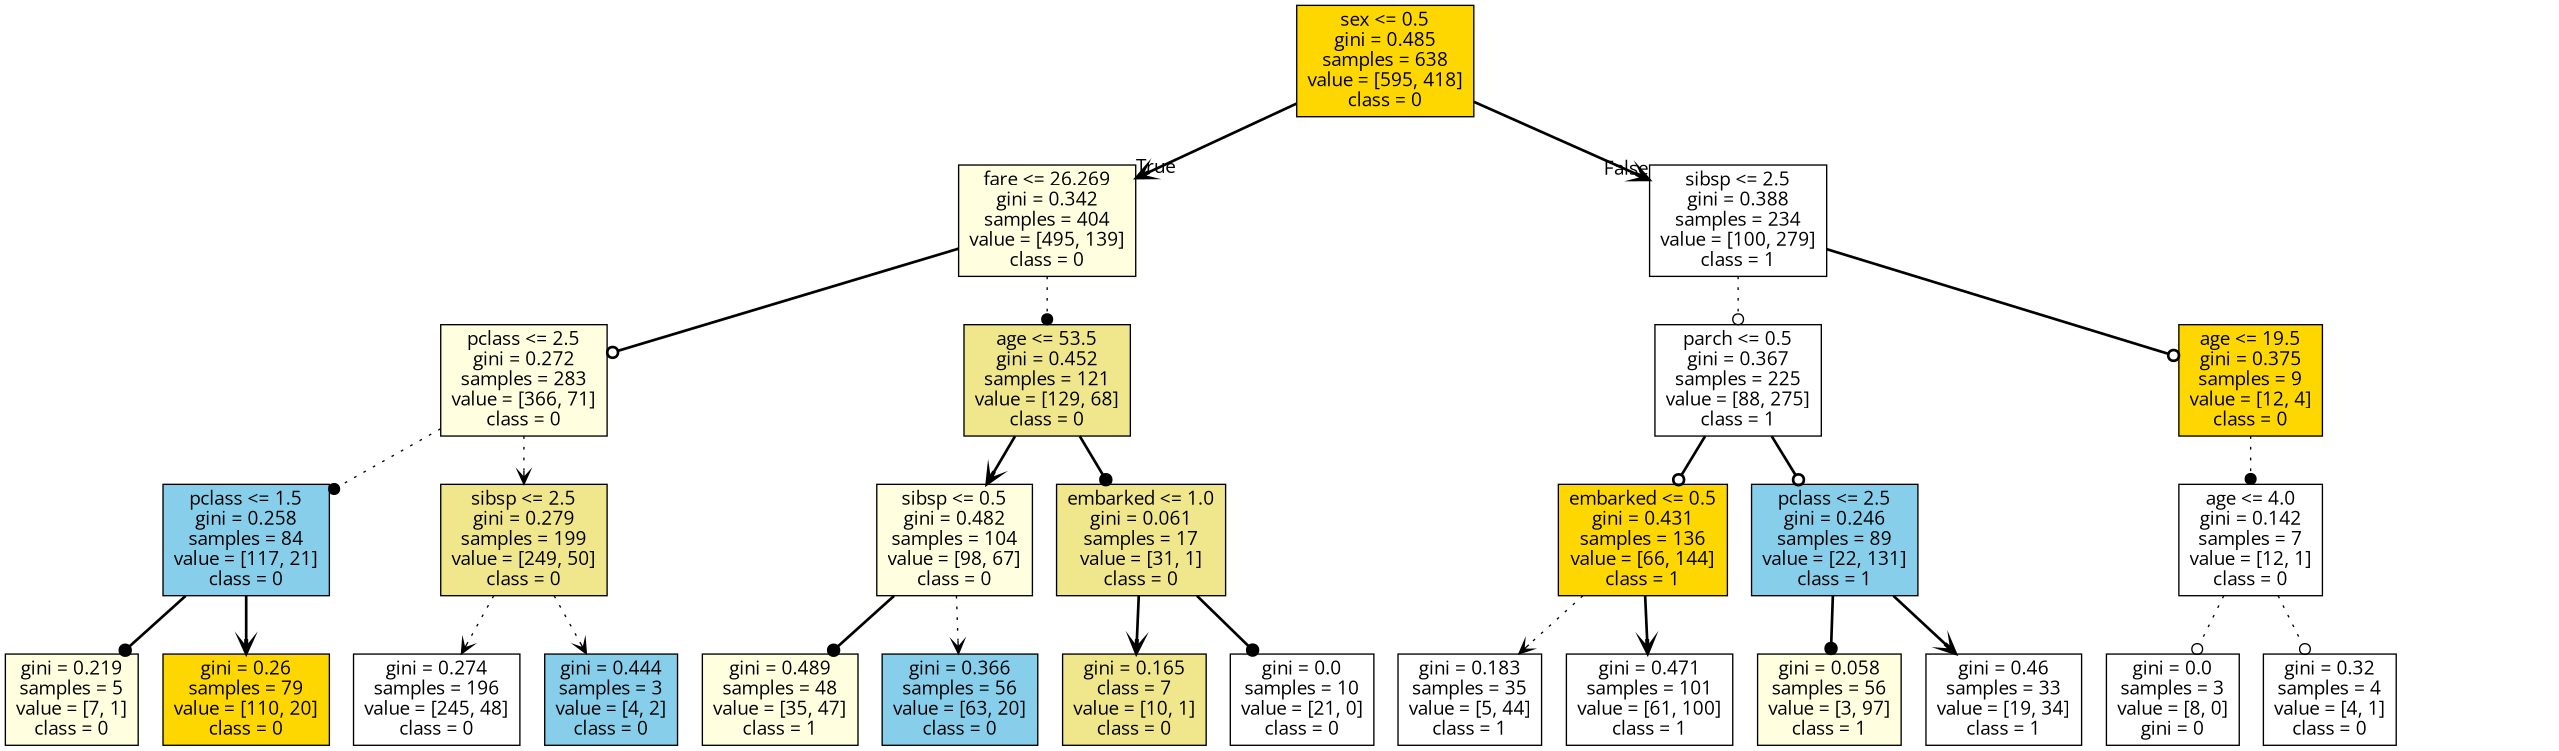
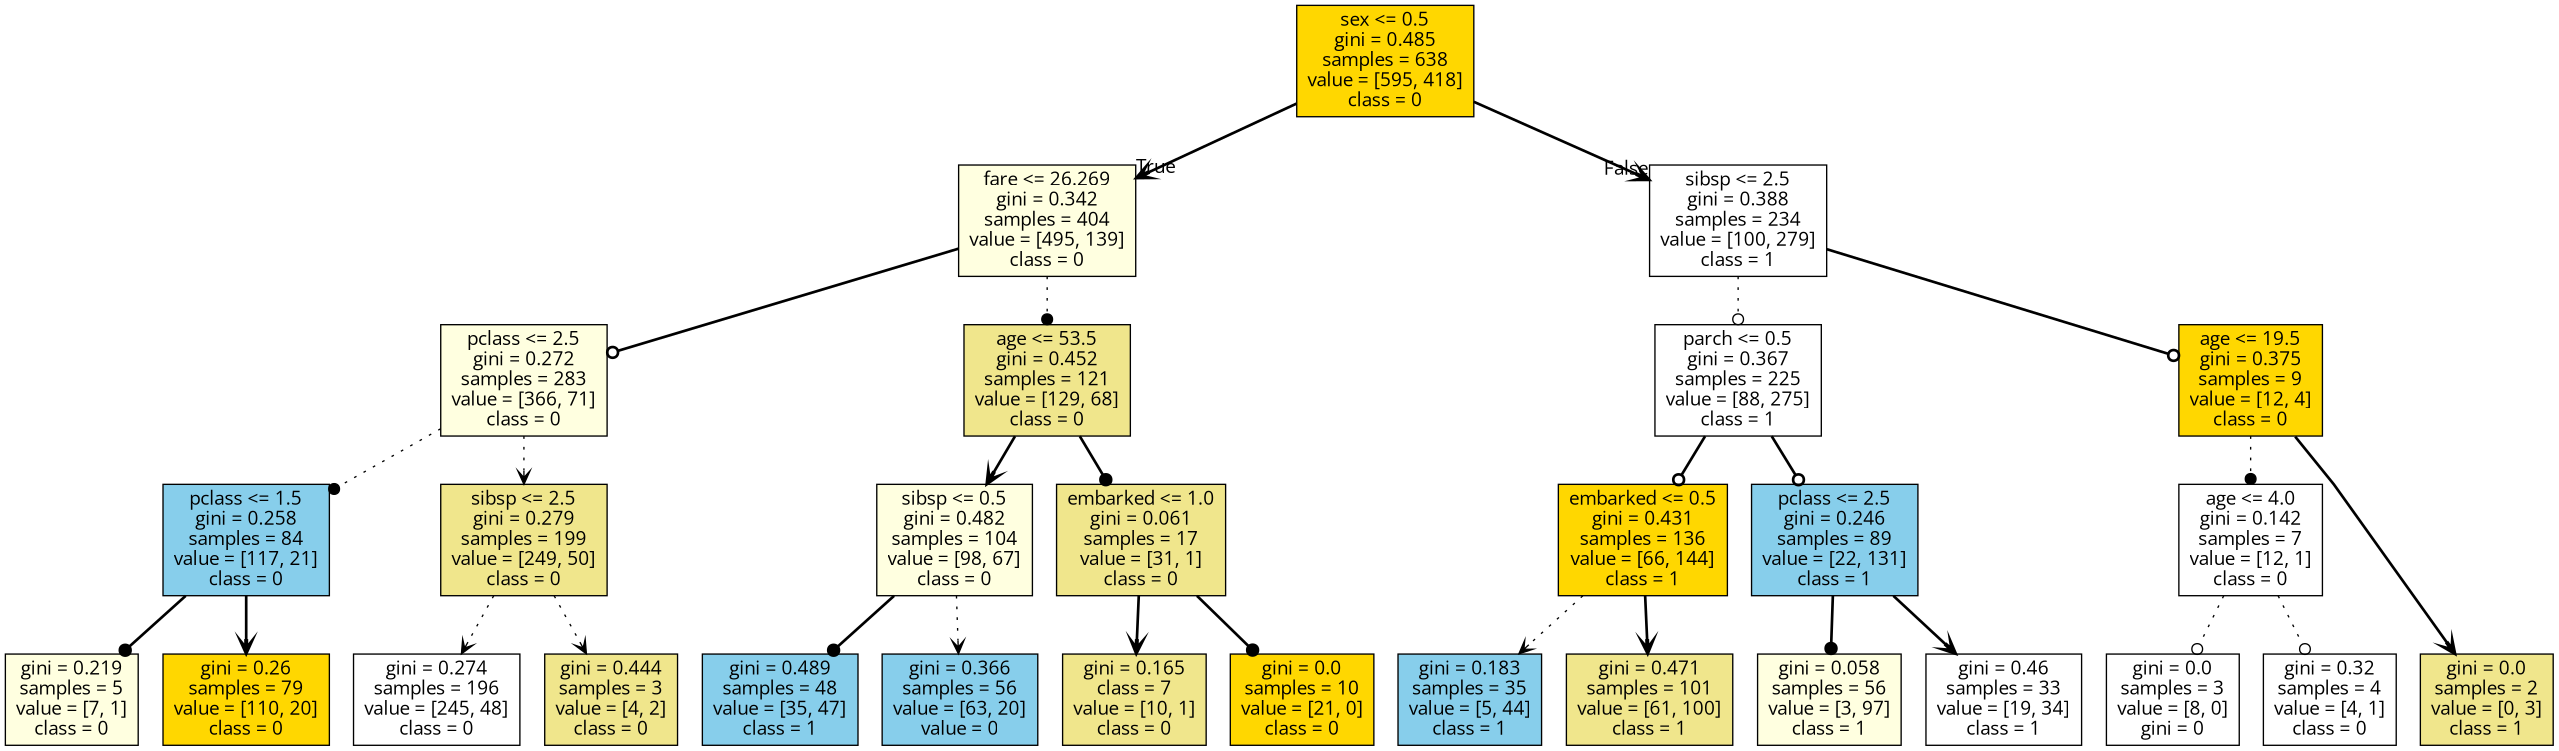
  digraph {
    fontname="Open Sans"
    ranksep=equally
    splines=polyline
    node [color=black fillcolor=white fontname="Open Sans" shape=box style=filled]
    edge [arrowhead=vee fontname="Open Sans" style=bold]
    n1 [fillcolor=gold label="sex <= 0.5\ngini = 0.485\nsamples = 638\nvalue = [595, 418]\nclass = 0"]
    n2 [fillcolor=lightyellow label="fare <= 26.269\ngini = 0.342\nsamples = 404\nvalue = [495, 139]\nclass = 0"]
    n3 [label="sibsp <= 2.5\ngini = 0.388\nsamples = 234\nvalue = [100, 279]\nclass = 1"]
    n4 [fillcolor=lightyellow label="pclass <= 2.5\ngini = 0.272\nsamples = 283\nvalue = [366, 71]\nclass = 0"]
    n5 [fillcolor=khaki label="age <= 53.5\ngini = 0.452\nsamples = 121\nvalue = [129, 68]\nclass = 0"]
    n6 [label="parch <= 0.5\ngini = 0.367\nsamples = 225\nvalue = [88, 275]\nclass = 1"]
    n7 [fillcolor=gold label="age <= 19.5\ngini = 0.375\nsamples = 9\nvalue = [12, 4]\nclass = 0"]
    n8 [fillcolor=skyblue label="pclass <= 1.5\ngini = 0.258\nsamples = 84\nvalue = [117, 21]\nclass = 0"]
    n9 [fillcolor=khaki label="sibsp <= 2.5\ngini = 0.279\nsamples = 199\nvalue = [249, 50]\nclass = 0"]
    n10 [fillcolor=lightyellow label="sibsp <= 0.5\ngini = 0.482\nsamples = 104\nvalue = [98, 67]\nclass = 0"]
    n11 [fillcolor=khaki label="embarked <= 1.0\ngini = 0.061\nsamples = 17\nvalue = [31, 1]\nclass = 0"]
    n12 [fillcolor=gold label="embarked <= 0.5\ngini = 0.431\nsamples = 136\nvalue = [66, 144]\nclass = 1"]
    n13 [fillcolor=skyblue label="pclass <= 2.5\ngini = 0.246\nsamples = 89\nvalue = [22, 131]\nclass = 1"]
    n14 [label="age <= 4.0\ngini = 0.142\nsamples = 7\nvalue = [12, 1]\nclass = 0"]
    n15 [fillcolor=lightyellow label="gini = 0.219\nsamples = 5\nvalue = [7, 1]\nclass = 0"]
    n16 [fillcolor=gold label="gini = 0.26\nsamples = 79\nvalue = [110, 20]\nclass = 0"]
    n17 [label="gini = 0.274\nsamples = 196\nvalue = [245, 48]\nclass = 0"]
-   n18 [fillcolor=skyblue label="gini = 0.444\nsamples = 3\nvalue = [4, 2]\nclass = 0"]
-   n19 [fillcolor=lightyellow label="gini = 0.489\nsamples = 48\nvalue = [35, 47]\nclass = 1"]
-   n20 [fillcolor=skyblue label="gini = 0.366\nsamples = 56\nvalue = [63, 20]\nclass = 0"]
+   n18 [fillcolor=khaki label="gini = 0.444\nsamples = 3\nvalue = [4, 2]\nclass = 0"]
+   n19 [fillcolor=skyblue label="gini = 0.489\nsamples = 48\nvalue = [35, 47]\nclass = 1"]
+   n20 [fillcolor=skyblue label="gini = 0.366\nsamples = 56\nvalue = [63, 20]\nvalue = 0"]
    n21 [fillcolor=khaki label="gini = 0.165\nclass = 7\nvalue = [10, 1]\nclass = 0"]
-   n22 [label="gini = 0.0\nsamples = 10\nvalue = [21, 0]\nclass = 0"]
-   n23 [label="gini = 0.183\nsamples = 35\nvalue = [5, 44]\nclass = 1"]
-   n24 [label="gini = 0.471\nsamples = 101\nvalue = [61, 100]\nclass = 1"]
+   n22 [fillcolor=gold label="gini = 0.0\nsamples = 10\nvalue = [21, 0]\nclass = 0"]
+   n23 [fillcolor=skyblue label="gini = 0.183\nsamples = 35\nvalue = [5, 44]\nclass = 1"]
+   n24 [fillcolor=khaki label="gini = 0.471\nsamples = 101\nvalue = [61, 100]\nclass = 1"]
    n25 [fillcolor=lightyellow label="gini = 0.058\nsamples = 56\nvalue = [3, 97]\nclass = 1"]
    n26 [label="gini = 0.46\nsamples = 33\nvalue = [19, 34]\nclass = 1"]
    n27 [label="gini = 0.0\nsamples = 3\nvalue = [8, 0]\ngini = 0"]
    n28 [label="gini = 0.32\nsamples = 4\nvalue = [4, 1]\nclass = 0"]
+   n29 [fillcolor=khaki label="gini = 0.0\nsamples = 2\nvalue = [0, 3]\nclass = 1"]
    subgraph sub_1 {
      rank=same
      n1
    }
    subgraph sub_2 {
      rank=same
      n2
      n3
    }
    subgraph sub_3 {
      rank=same
      n4
      n5
      n6
      n7
    }
    subgraph sub_4 {
      rank=same
      n8
      n9
      n10
      n11
      n12
      n13
      n14
    }
    subgraph sub_5 {
      rank=same
      n15
      n16
      n17
      n18
      n19
      n20
      n21
      n22
      n23
      n24
      n25
      n26
      n27
      n28
+     n29
    }
    n1 -> n2 [headlabel=True labelangle=45 labeldistance=2.5]
    n1 -> n3 [headlabel=False labelangle=-45 labeldistance=2.5]
    n2 -> n4 [arrowhead=odot]
    n2 -> n5 [arrowhead=dot style=dotted]
    n3 -> n6 [arrowhead=odot style=dotted]
    n3 -> n7 [arrowhead=odot]
    n4 -> n8 [arrowhead=dot style=dotted]
    n4 -> n9 [style=dotted]
    n5 -> n10
    n5 -> n11 [arrowhead=dot]
    n6 -> n12 [arrowhead=odot]
    n6 -> n13 [arrowhead=odot]
    n7 -> n14 [arrowhead=dot style=dotted]
+   n7 -> n29
    n8 -> n15 [arrowhead=dot]
    n8 -> n16
    n9 -> n17 [style=dotted]
    n9 -> n18 [style=dotted]
    n10 -> n19 [arrowhead=dot]
    n10 -> n20 [style=dotted]
    n11 -> n21
    n11 -> n22 [arrowhead=dot]
    n12 -> n23 [style=dotted]
    n12 -> n24
    n13 -> n25 [arrowhead=dot]
    n13 -> n26
    n14 -> n27 [arrowhead=odot style=dotted]
    n14 -> n28 [arrowhead=odot style=dotted]
  }
